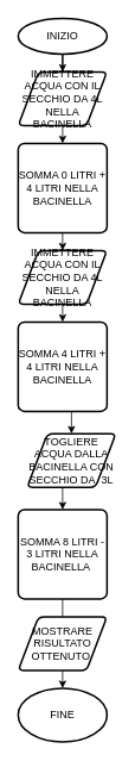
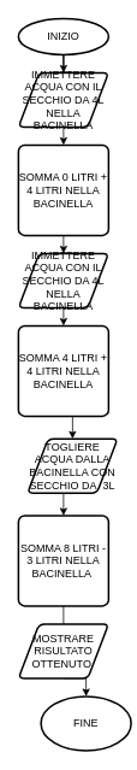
  <mxCell id="0" />
  <mxCell id="1" parent="0" />
  <mxCell id="2" style="edgeStyle=orthogonalEdgeStyle;rounded=0;orthogonalLoop=1;jettySize=auto;html=1;exitX=0.5;exitY=1;exitDx=0;exitDy=0;exitPerimeter=0;" edge="1" parent="1" source="3" target="5"><mxGeometry relative="1" as="geometry" /></mxCell>
  <mxCell id="3" value="INIZIO" style="strokeWidth=2;html=1;shape=mxgraph.flowchart.start_1;whiteSpace=wrap;" parent="1" vertex="1"><mxGeometry x="20" y="20" width="100" height="40" as="geometry" /></mxCell>
  <mxCell id="4" style="edgeStyle=orthogonalEdgeStyle;rounded=0;orthogonalLoop=1;jettySize=auto;html=1;exitX=0.5;exitY=1;exitDx=0;exitDy=0;entryX=0.5;entryY=0;entryDx=0;entryDy=0;" edge="1" parent="1" source="5" target="7"><mxGeometry relative="1" as="geometry" /></mxCell>
  <mxCell id="5" value="IMMETTERE ACQUA CON IL SECCHIO DA 4L NELLA BACINELLA" style="shape=parallelogram;html=1;strokeWidth=2;perimeter=parallelogramPerimeter;whiteSpace=wrap;rounded=1;arcSize=12;size=0.23;" vertex="1" parent="1"><mxGeometry x="20" y="80" width="100" height="60" as="geometry" /></mxCell>
  <mxCell id="6" style="edgeStyle=orthogonalEdgeStyle;rounded=0;orthogonalLoop=1;jettySize=auto;html=1;exitX=0.5;exitY=1;exitDx=0;exitDy=0;entryX=0.5;entryY=0;entryDx=0;entryDy=0;" edge="1" parent="1" source="7" target="9"><mxGeometry relative="1" as="geometry" /></mxCell>
  <mxCell id="7" value="SOMMA 0 LITRI + 4 LITRI NELLA BACINELLA" style="rounded=1;whiteSpace=wrap;html=1;absoluteArcSize=1;arcSize=14;strokeWidth=2;" vertex="1" parent="1"><mxGeometry x="20" y="160" width="100" height="100" as="geometry" /></mxCell>
  <mxCell id="8" style="edgeStyle=orthogonalEdgeStyle;rounded=0;orthogonalLoop=1;jettySize=auto;html=1;exitX=0.5;exitY=1;exitDx=0;exitDy=0;entryX=0.5;entryY=0;entryDx=0;entryDy=0;" edge="1" parent="1" source="9" target="11"><mxGeometry relative="1" as="geometry" /></mxCell>
  <mxCell id="9" value="IMMETTERE ACQUA CON IL SECCHIO DA 4L NELLA BACINELLA" style="shape=parallelogram;html=1;strokeWidth=2;perimeter=parallelogramPerimeter;whiteSpace=wrap;rounded=1;arcSize=12;size=0.23;" vertex="1" parent="1"><mxGeometry x="20" y="280" width="100" height="60" as="geometry" /></mxCell>
  <mxCell id="10" style="edgeStyle=orthogonalEdgeStyle;rounded=0;orthogonalLoop=1;jettySize=auto;html=1;exitX=0.5;exitY=1;exitDx=0;exitDy=0;entryX=0.5;entryY=0;entryDx=0;entryDy=0;" edge="1" parent="1" source="11" target="13"><mxGeometry relative="1" as="geometry" /></mxCell>
  <mxCell id="11" value="SOMMA 4 LITRI + 4 LITRI NELLA BACINELLA" style="rounded=1;whiteSpace=wrap;html=1;absoluteArcSize=1;arcSize=14;strokeWidth=2;" vertex="1" parent="1"><mxGeometry x="20" y="360" width="100" height="100" as="geometry" /></mxCell>
  <mxCell id="12" style="edgeStyle=orthogonalEdgeStyle;rounded=0;orthogonalLoop=1;jettySize=auto;html=1;exitX=0.5;exitY=1;exitDx=0;exitDy=0;entryX=0.5;entryY=0;entryDx=0;entryDy=0;" edge="1" parent="1" source="13" target="15"><mxGeometry relative="1" as="geometry" /></mxCell>
  <mxCell id="13" value="TOGLIERE ACQUA DALLA BACINELLA CON SECCHIO DA&amp;nbsp; 3L" style="shape=parallelogram;html=1;strokeWidth=2;perimeter=parallelogramPerimeter;whiteSpace=wrap;rounded=1;arcSize=12;size=0.23;" vertex="1" parent="1"><mxGeometry x="30" y="485" width="100" height="60" as="geometry" /></mxCell>
  <mxCell id="14" style="edgeStyle=orthogonalEdgeStyle;rounded=0;orthogonalLoop=1;jettySize=auto;html=1;exitX=0.5;exitY=1;exitDx=0;exitDy=0;entryX=0.5;entryY=0;entryDx=0;entryDy=0;endArrow=none;" edge="1" parent="1" source="15" target="17"><mxGeometry relative="1" as="geometry" /></mxCell>
  <mxCell id="15" value="SOMMA 8 LITRI - 3 LITRI NELLA BACINELLA&amp;nbsp;" style="rounded=1;whiteSpace=wrap;html=1;absoluteArcSize=1;arcSize=14;strokeWidth=2;" vertex="1" parent="1"><mxGeometry x="20" y="570" width="100" height="100" as="geometry" /></mxCell>
  <mxCell id="16" style="edgeStyle=orthogonalEdgeStyle;rounded=0;orthogonalLoop=1;jettySize=auto;html=1;exitX=0.5;exitY=1;exitDx=0;exitDy=0;entryX=0.5;entryY=0;entryDx=0;entryDy=0;entryPerimeter=0;" edge="1" parent="1" source="17" target="18"><mxGeometry relative="1" as="geometry" /></mxCell>
  <mxCell id="17" value="MOSTRARE RISULTATO OTTENUTO&amp;nbsp;" style="shape=parallelogram;html=1;strokeWidth=2;perimeter=parallelogramPerimeter;whiteSpace=wrap;rounded=1;arcSize=12;size=0.23;" vertex="1" parent="1"><mxGeometry x="20" y="690" width="100" height="60" as="geometry" /></mxCell>
- <mxCell id="18" value="FINE" style="strokeWidth=2;html=1;shape=mxgraph.flowchart.start_1;whiteSpace=wrap;" vertex="1" parent="1"><mxGeometry x="20" y="770" width="100" height="60" as="geometry" /></mxCell>
+ <mxCell id="18" value="FINE" style="strokeWidth=2;html=1;shape=mxgraph.flowchart.start_1;whiteSpace=wrap;" vertex="1" parent="1"><mxGeometry x="45" y="770" width="100" height="60" as="geometry" /></mxCell>
